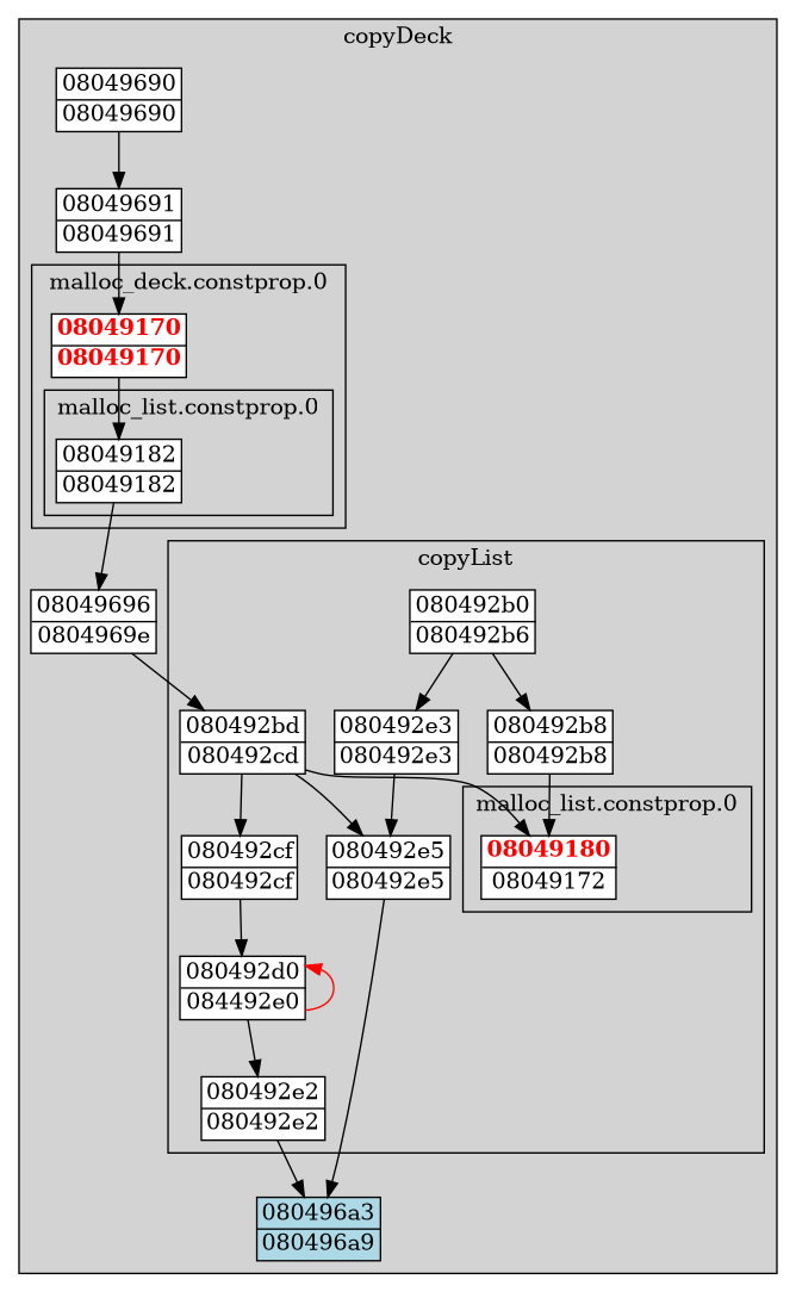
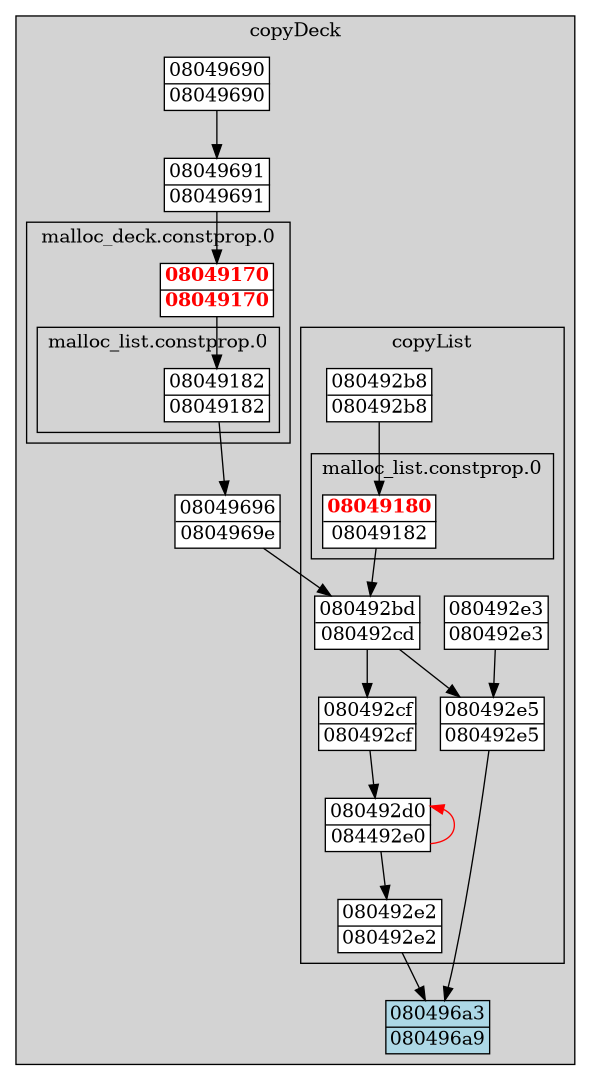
  digraph {
    node [fillcolor=white margin=0 shape=none style="filled,solid"]
-   n1 [label=<<TABLE BORDER="1" CELLBORDER="0" CELLSPACING="0"><TR><TD><FONT COLOR="red"><B>08049180</B></FONT></TD></TR><HR/><TR><TD>08049172</TD></TR></TABLE>>]
-   n2 [label=<<TABLE BORDER="1" CELLBORDER="0" CELLSPACING="0"><TR><TD>080492b0</TD></TR><HR/><TR><TD>080492b6</TD></TR></TABLE>>]
+   n1 [label=<<TABLE BORDER="1" CELLBORDER="0" CELLSPACING="0"><TR><TD><FONT COLOR="red"><B>08049180</B></FONT></TD></TR><HR/><TR><TD>08049182</TD></TR></TABLE>>]
    n3 [label=<<TABLE BORDER="1" CELLBORDER="0" CELLSPACING="0"><TR><TD>080492bd</TD></TR><HR/><TR><TD>080492cd</TD></TR></TABLE>>]
    n4 [label=<<TABLE BORDER="1" CELLBORDER="0" CELLSPACING="0"><TR><TD>080492e2</TD></TR><HR/><TR><TD>080492e2</TD></TR></TABLE>>]
    n5 [label=<<TABLE BORDER="1" CELLBORDER="0" CELLSPACING="0"><TR><TD>080492e5</TD></TR><HR/><TR><TD>080492e5</TD></TR></TABLE>>]
    n6 [label=<<TABLE BORDER="1" CELLBORDER="0" CELLSPACING="0"><TR><TD>080492b8</TD></TR><HR/><TR><TD>080492b8</TD></TR></TABLE>>]
    n7 [label=<<TABLE BORDER="1" CELLBORDER="0" CELLSPACING="0"><TR><TD>080492e3</TD></TR><HR/><TR><TD>080492e3</TD></TR></TABLE>>]
    n8 [label=<<TABLE BORDER="1" CELLBORDER="0" CELLSPACING="0"><TR><TD>080492cf</TD></TR><HR/><TR><TD>080492cf</TD></TR></TABLE>>]
    n9 [label=<<TABLE BORDER="1" CELLBORDER="0" CELLSPACING="0"><TR><TD>080492d0</TD></TR><HR/><TR><TD>084492e0</TD></TR></TABLE>>]
    n10 [label=<<TABLE BORDER="1" CELLBORDER="0" CELLSPACING="0"><TR><TD>08049182</TD></TR><HR/><TR><TD>08049182</TD></TR></TABLE>>]
    n11 [label=<<TABLE BORDER="1" CELLBORDER="0" CELLSPACING="0"><TR><TD><FONT COLOR="red"><B>08049170</B></FONT></TD></TR><HR/><TR><TD><FONT COLOR="red"><B>08049170</B></FONT></TD></TR></TABLE>>]
    n12 [label=<<TABLE BORDER="1" CELLBORDER="0" CELLSPACING="0"><TR><TD>08049690</TD></TR><HR/><TR><TD>08049690</TD></TR></TABLE>>]
    n13 [label=<<TABLE BORDER="1" CELLBORDER="0" CELLSPACING="0"><TR><TD>08049691</TD></TR><HR/><TR><TD>08049691</TD></TR></TABLE>>]
    n14 [label=<<TABLE BORDER="1" CELLBORDER="0" CELLSPACING="0"><TR><TD>08049696</TD></TR><HR/><TR><TD>0804969e</TD></TR></TABLE>>]
    n15 [fillcolor=lightblue label=<<TABLE BORDER="1" CELLBORDER="0" CELLSPACING="0"><TR><TD>080496a3</TD></TR><HR/><TR><TD>080496a9</TD></TR></TABLE>>]
    subgraph cluster_1 {
      color=black
      fillcolor=lightgrey
      label=copyDeck
      style="filled,solid"
      n12
      n13
      n14
      n15
      subgraph cluster_2 {
        color=black
        fillcolor=lightgrey
        label=copyList
        style="filled,solid"
-       n2
        n3
        n4
        n5
        n6
        n7
        n8
        n9
        subgraph cluster_3 {
          color=black
          fillcolor=lightgrey
          label="malloc_list.constprop.0"
          style="filled,solid"
          n1
        }
      }
      subgraph cluster_4 {
        color=black
        fillcolor=lightgrey
        label="malloc_deck.constprop.0"
        style="filled,solid"
        n11
        subgraph cluster_5 {
          color=black
          fillcolor=lightgrey
          label="malloc_list.constprop.0"
          style="filled,solid"
          n10
        }
      }
    }
-   n3 -> n1
-   n2 -> n6
-   n2 -> n7
+   n1 -> n3
    n3 -> n5
    n3 -> n8
    n4 -> n15
    n5 -> n15
    n6 -> n1
    n7 -> n5
    n8 -> n9
    n9 -> n4
    n9 -> n9 [color=red dir=back]
    n10 -> n14
    n11 -> n10
    n12 -> n13
    n13 -> n11
    n14 -> n3
  }
